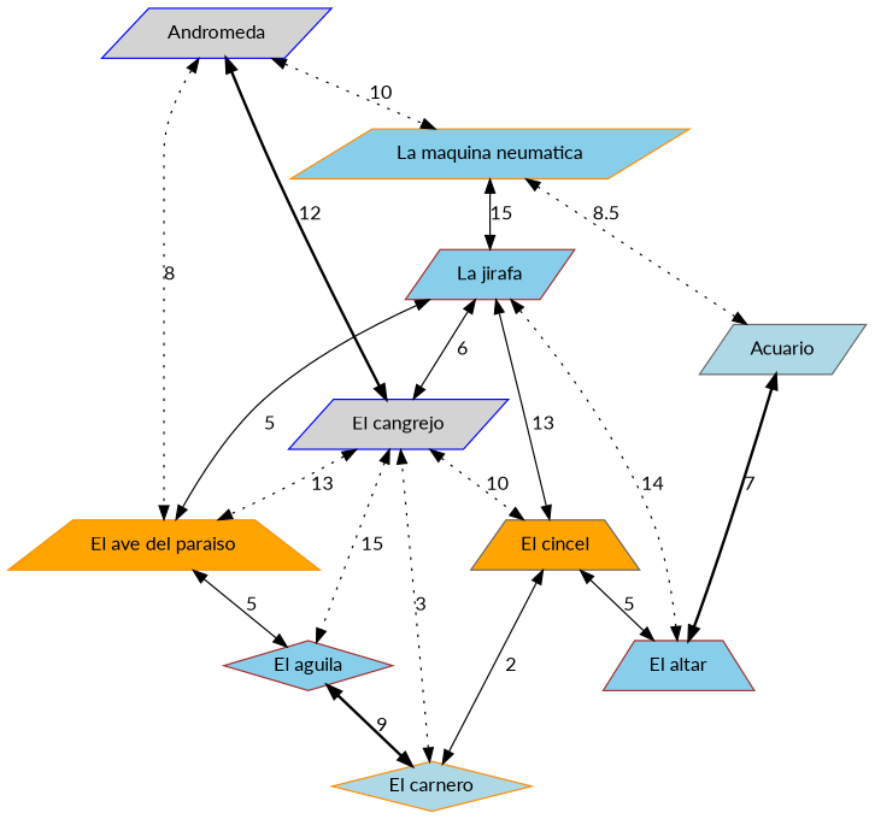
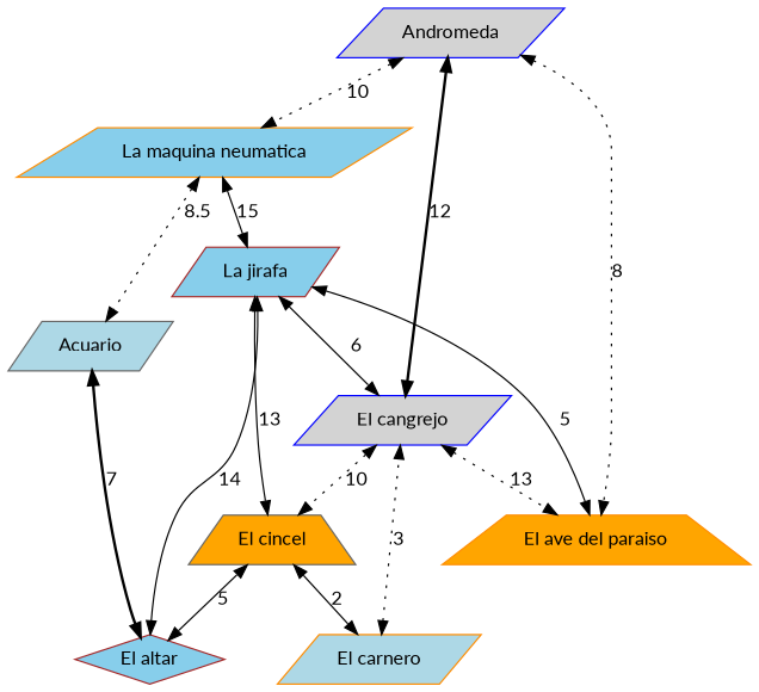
  digraph {
    fontname=Lato
    node [color=darkorange fillcolor=skyblue fontname=Lato shape=parallelogram style=filled]
    edge [dir=both fontname=Lato style=solid]
    n1 [color=blue fillcolor=lightgrey label=Andromeda]
    n2 [label="La maquina neumatica"]
    n3 [fillcolor=orange label="El ave del paraiso" shape=trapezium]
    n4 [color=blue fillcolor=lightgrey label="El cangrejo"]
    n5 [color=brown label="La jirafa"]
    n6 [color=gray40 fillcolor=orange label="El cincel" shape=trapezium]
    n7 [color=gray40 fillcolor=lightblue label=Acuario]
-   n8 [color=brown label="El aguila" shape=diamond]
-   n9 [color=brown label="El altar" shape=trapezium]
-   n10 [fillcolor=lightblue label="El carnero" shape=diamond]
+   n9 [color=brown label="El altar" shape=diamond]
+   n10 [fillcolor=lightblue label="El carnero"]
    n1 -> n2 [label=10 style=dotted]
    n1 -> n3 [label=8 style=dotted]
    n1 -> n4 [label=12 style=bold]
    n2 -> n5 [label=15]
    n2 -> n7 [label=8.5 style=dotted]
    n3 -> n5 [label=5]
-   n3 -> n8 [label=5]
    n4 -> n3 [label=13 style=dotted]
    n4 -> n6 [label=10 style=dotted]
-   n4 -> n8 [label=15 style=dotted]
    n5 -> n4 [label=6]
    n5 -> n6 [label=13]
    n6 -> n9 [label=5]
    n6 -> n10 [label=2]
    n7 -> n9 [label=7 style=bold]
-   n8 -> n10 [label=9 style=bold]
-   n9 -> n5 [label=14 style=dotted]
+   n9 -> n5 [label=14]
    n10 -> n4 [label=3 style=dotted]
  }
